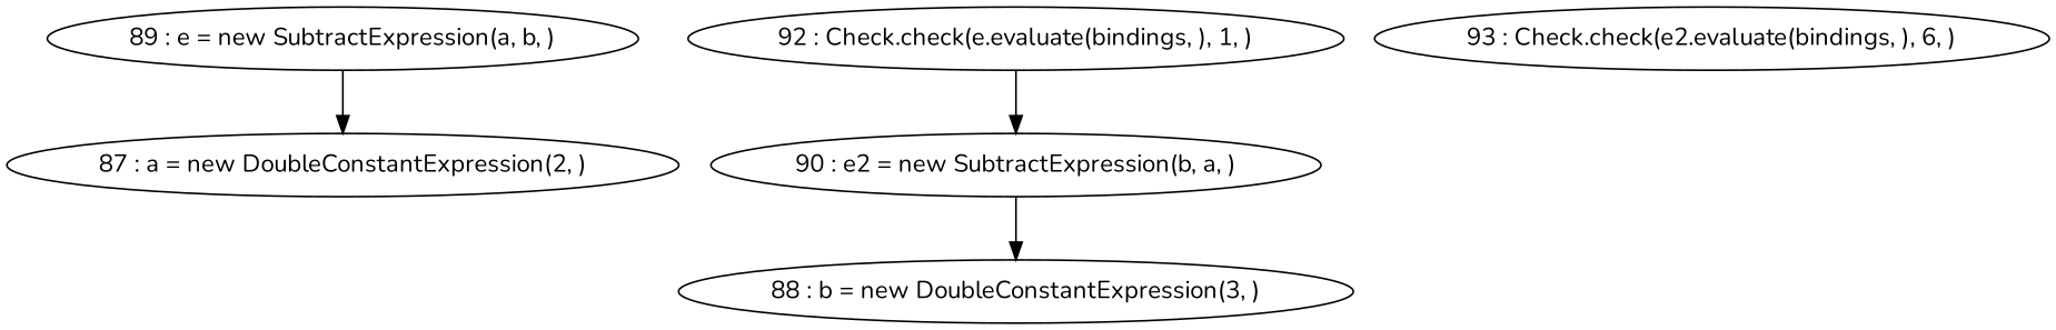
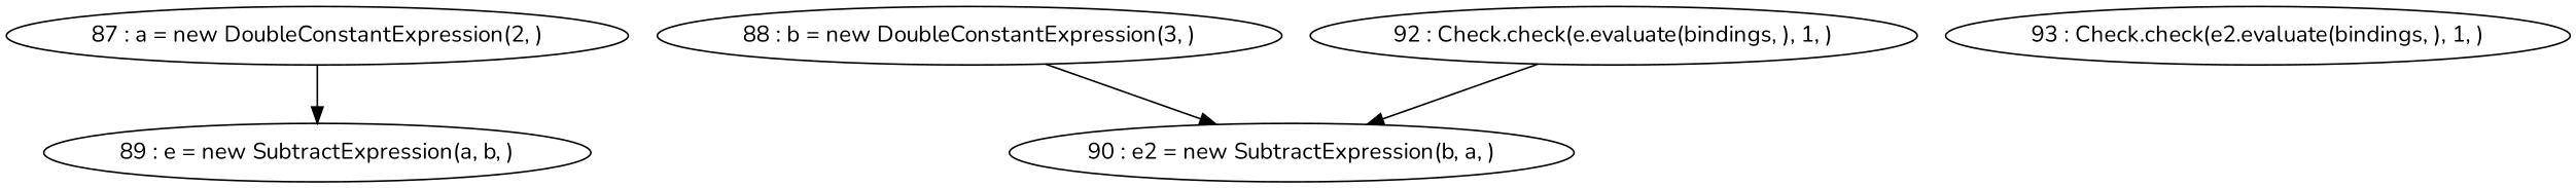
  digraph {
    fontname=Nunito
    node [fontname=Nunito]
    edge [fontname=Nunito]
    "87 : a = new DoubleConstantExpression(2, )"
    "89 : e = new SubtractExpression(a, b, )"
    "88 : b = new DoubleConstantExpression(3, )"
    "90 : e2 = new SubtractExpression(b, a, )"
    "92 : Check.check(e.evaluate(bindings, ), 1, )"
-   "93 : Check.check(e2.evaluate(bindings, ), 1, )" [label="93 : Check.check(e2.evaluate(bindings, ), 6, )"]
-   "89 : e = new SubtractExpression(a, b, )" -> "87 : a = new DoubleConstantExpression(2, )"
-   "90 : e2 = new SubtractExpression(b, a, )" -> "88 : b = new DoubleConstantExpression(3, )"
+   "93 : Check.check(e2.evaluate(bindings, ), 1, )"
+   "87 : a = new DoubleConstantExpression(2, )" -> "89 : e = new SubtractExpression(a, b, )"
+   "88 : b = new DoubleConstantExpression(3, )" -> "90 : e2 = new SubtractExpression(b, a, )"
    "92 : Check.check(e.evaluate(bindings, ), 1, )" -> "90 : e2 = new SubtractExpression(b, a, )"
  }
